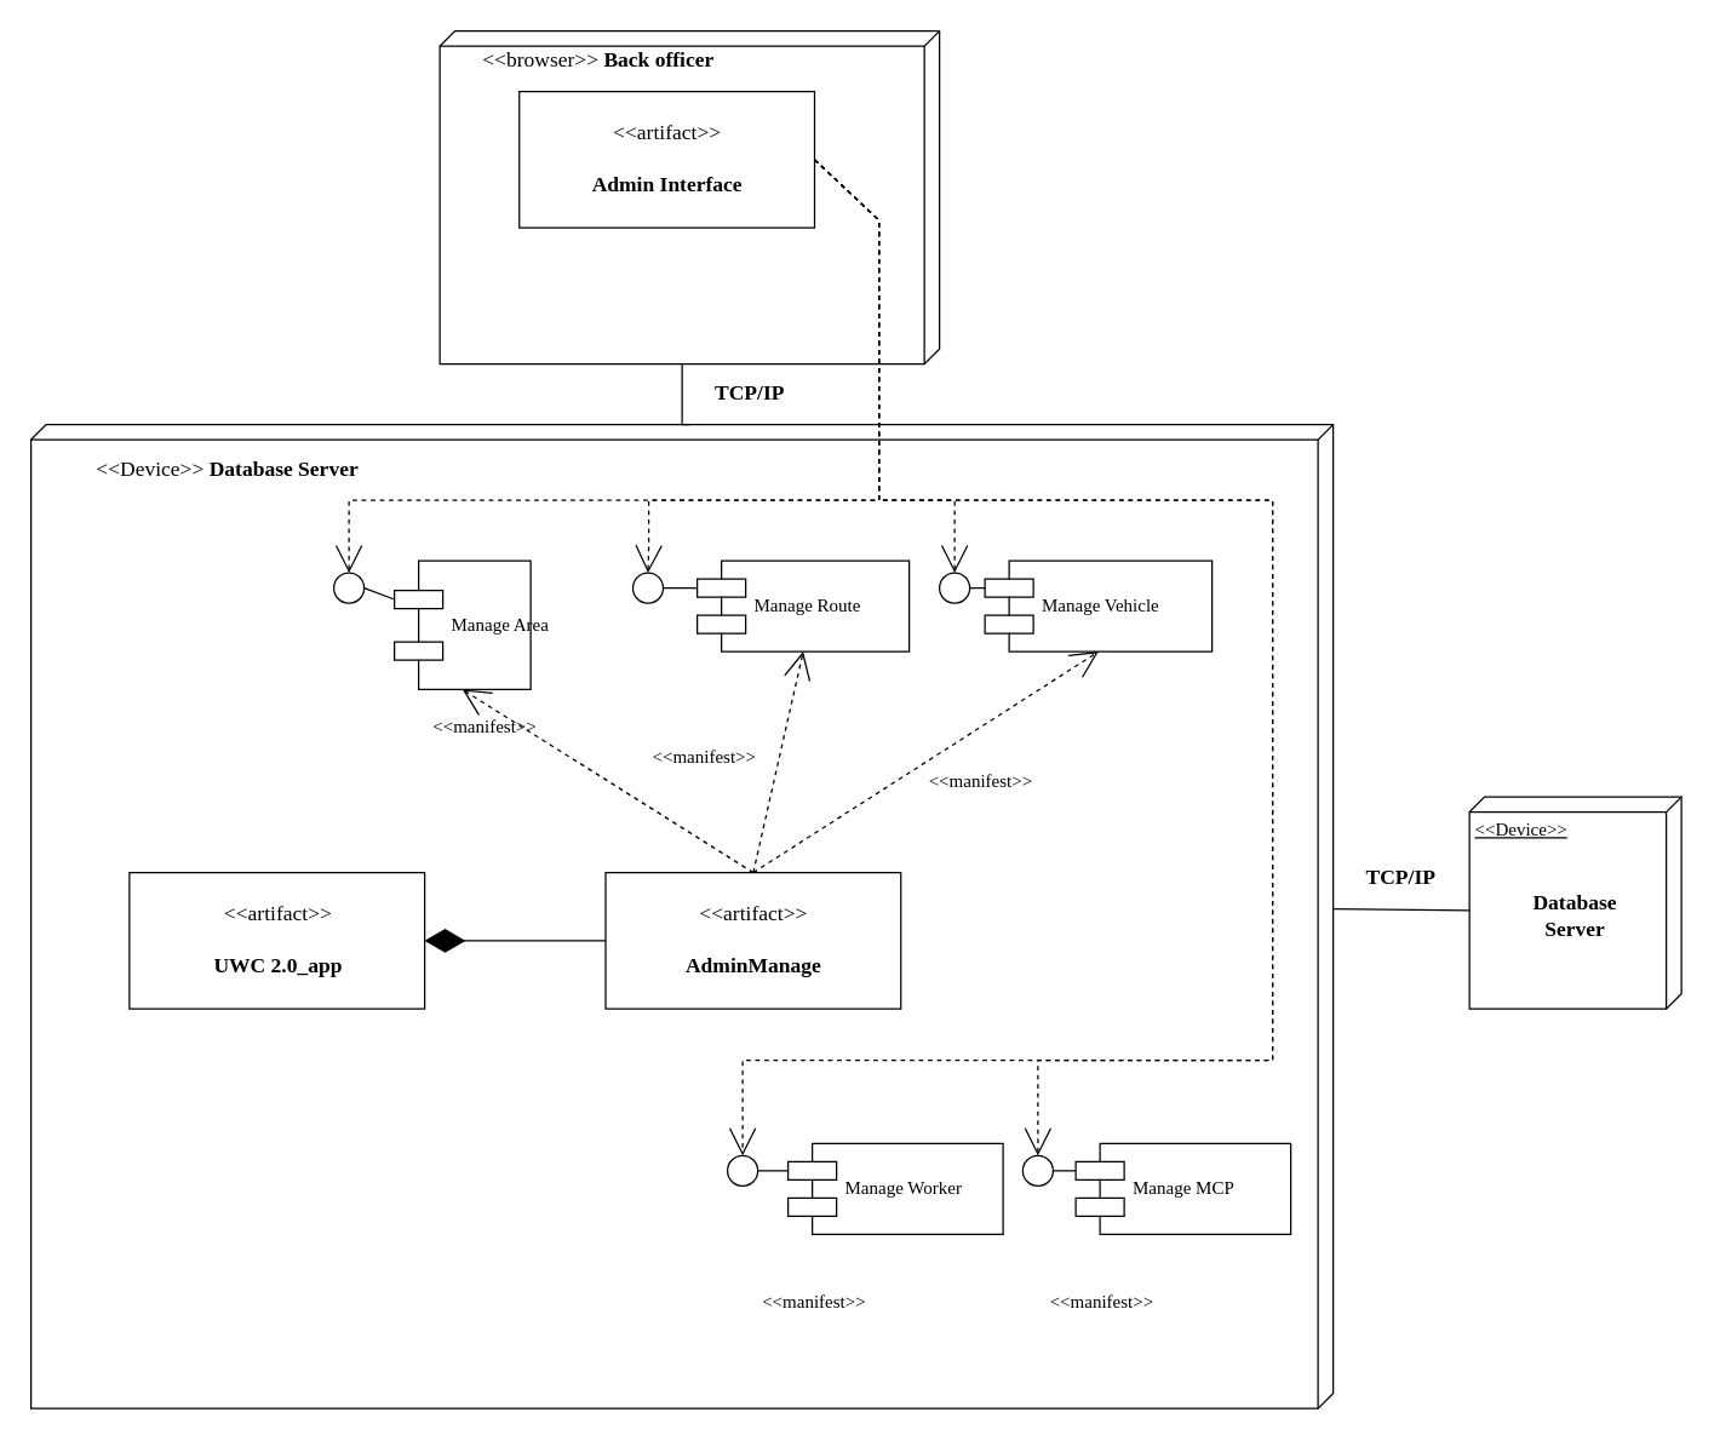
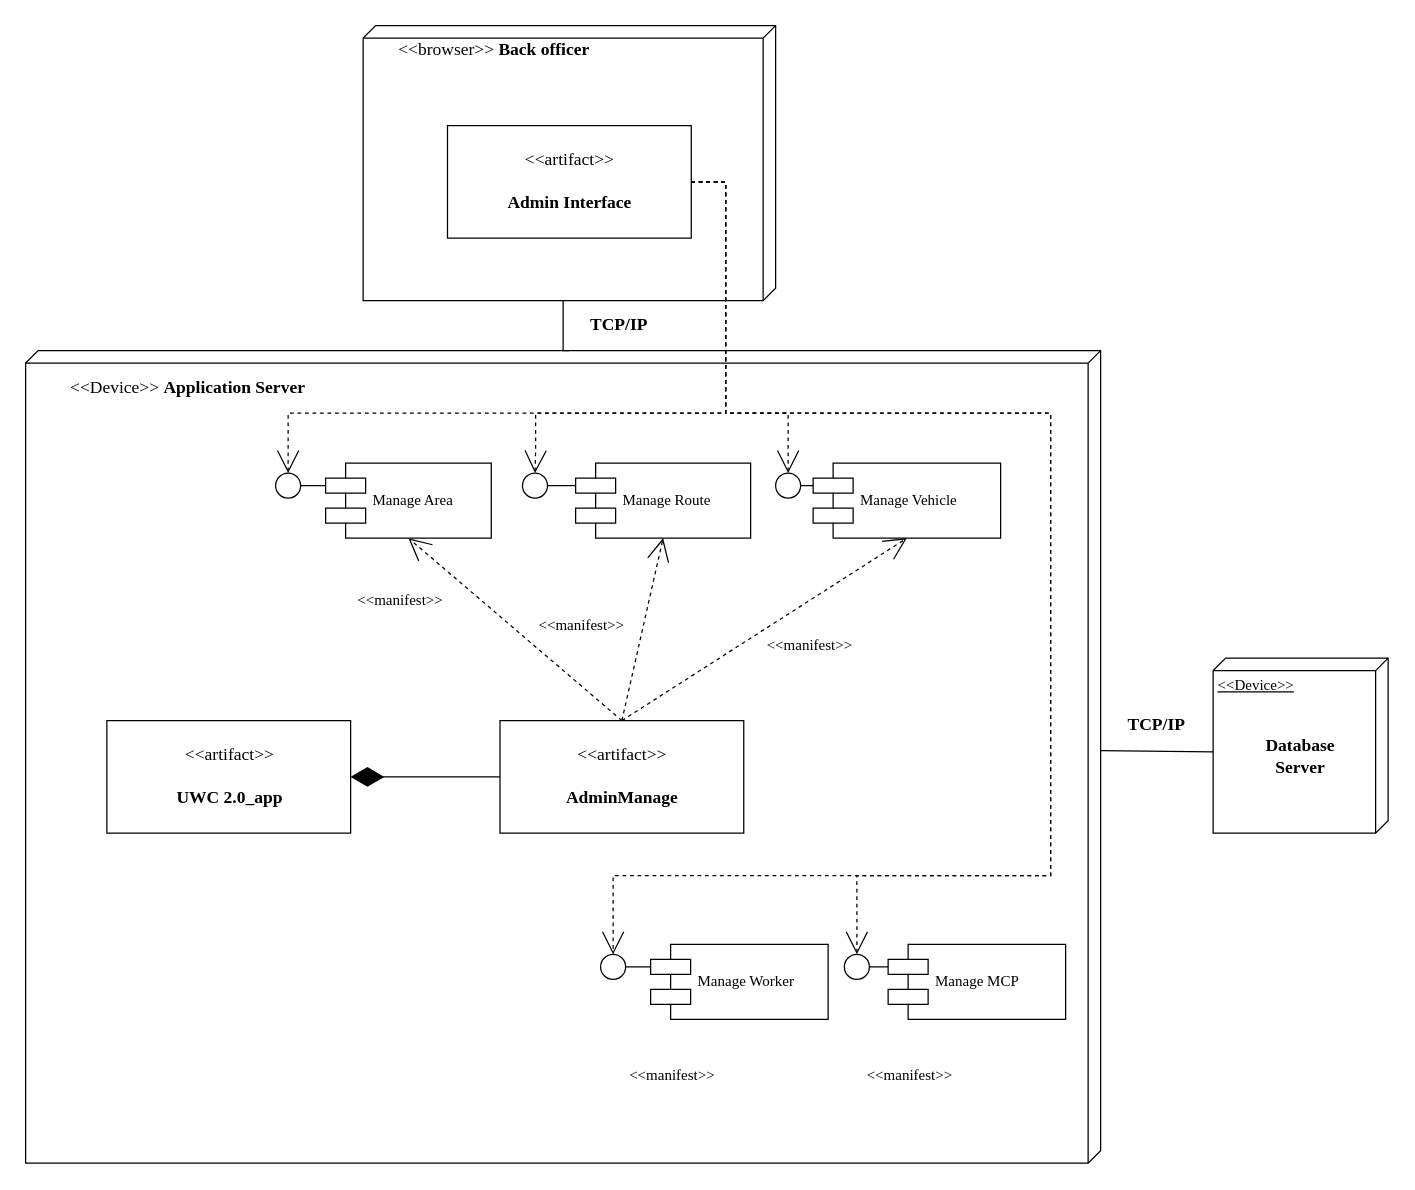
  <mxCell id="0" />
  <mxCell id="1" parent="0" />
  <mxCell id="2" value="" style="verticalAlign=top;align=left;spacingTop=8;spacingLeft=2;spacingRight=12;shape=cube;size=10;direction=south;fontStyle=4;html=1;rounded=0;shadow=0;comic=0;labelBackgroundColor=none;strokeWidth=1;fontFamily=Verdana;fontSize=12" parent="1" vertex="1"><mxGeometry x="20" y="280" width="860" height="650" as="geometry" /></mxCell>
  <mxCell id="3" value="&amp;lt;&amp;lt;Device&amp;gt;&amp;gt;" style="verticalAlign=top;align=left;spacingTop=8;spacingLeft=2;spacingRight=12;shape=cube;size=10;direction=south;fontStyle=4;html=1;rounded=0;shadow=0;comic=0;labelBackgroundColor=none;strokeWidth=1;fontFamily=Verdana;fontSize=12" parent="1" vertex="1"><mxGeometry x="970" y="526" width="140" height="140" as="geometry" /></mxCell>
  <mxCell id="4" value="" style="verticalAlign=top;align=left;spacingTop=8;spacingLeft=2;spacingRight=12;shape=cube;size=10;direction=south;fontStyle=4;html=1;rounded=0;shadow=0;comic=0;labelBackgroundColor=none;strokeWidth=1;fontFamily=Verdana;fontSize=12" parent="1" vertex="1"><mxGeometry x="290" y="20" width="330" height="220" as="geometry" /></mxCell>
  <mxCell id="5" value="Database Server" style="text;html=1;strokeColor=none;fillColor=none;align=center;verticalAlign=middle;whiteSpace=wrap;rounded=0;shadow=0;comic=0;fontFamily=Verdana;fontStyle=1;fontSize=14;" parent="1" vertex="1"><mxGeometry x="990" y="570" width="100" height="70" as="geometry" /></mxCell>
  <mxCell id="6" value="TCP/IP" style="text;html=1;strokeColor=none;fillColor=none;align=center;verticalAlign=middle;whiteSpace=wrap;rounded=0;shadow=0;comic=0;fontFamily=Verdana;fontSize=14;fontStyle=1" parent="1" vertex="1"><mxGeometry x="890" y="570" width="70" height="20" as="geometry" /></mxCell>
  <mxCell id="7" value="&lt;span style=&quot;font-weight: normal&quot;&gt;&amp;lt;&amp;lt;browser&amp;gt;&amp;gt;&lt;/span&gt; Back officer" style="text;html=1;strokeColor=none;fillColor=none;align=center;verticalAlign=middle;whiteSpace=wrap;rounded=0;shadow=0;comic=0;fontFamily=Verdana;fontSize=14;fontStyle=1" parent="1" vertex="1"><mxGeometry x="290" y="30" width="210" height="20" as="geometry" /></mxCell>
- <mxCell id="8" value="&amp;lt;&amp;lt;artifact&amp;gt;&amp;gt;&lt;br&gt;&lt;br&gt;&lt;b&gt;Admin Interface&lt;/b&gt;" style="text;html=1;align=center;verticalAlign=middle;dashed=0;fillColor=#ffffff;strokeColor=#000000;rounded=0;shadow=0;comic=0;fontFamily=Verdana;fontSize=14;fontColor=#000000;" parent="1" vertex="1"><mxGeometry x="342.5" y="60" width="195" height="90" as="geometry" /></mxCell>
+ <mxCell id="8" value="&amp;lt;&amp;lt;artifact&amp;gt;&amp;gt;&lt;br&gt;&lt;br&gt;&lt;b&gt;Admin Interface&lt;/b&gt;" style="text;html=1;align=center;verticalAlign=middle;dashed=0;fillColor=#ffffff;strokeColor=#000000;rounded=0;shadow=0;comic=0;fontFamily=Verdana;fontSize=14;fontColor=#000000;" parent="1" vertex="1"><mxGeometry x="357.5" y="100" width="195" height="90" as="geometry" /></mxCell>
  <mxCell id="9" value="TCP/IP" style="text;html=1;strokeColor=none;fillColor=none;align=center;verticalAlign=middle;whiteSpace=wrap;rounded=0;shadow=0;comic=0;fontFamily=Verdana;fontSize=14;fontStyle=1" parent="1" vertex="1"><mxGeometry x="460" y="250" width="70" height="20" as="geometry" /></mxCell>
  <mxCell id="10" style="edgeStyle=orthogonalEdgeStyle;rounded=0;html=1;labelBackgroundColor=none;startArrow=none;startFill=0;startSize=8;endArrow=none;endFill=0;endSize=16;fontFamily=Verdana;fontSize=12;entryX=0;entryY=0;entryDx=0;entryDy=425;entryPerimeter=0;exitX=0;exitY=0;exitDx=220;exitDy=170;exitPerimeter=0;" parent="1" source="4" target="2" edge="1"><mxGeometry relative="1" as="geometry"><Array as="points"><mxPoint x="450" y="260" /><mxPoint x="450" y="260" /></Array><mxPoint x="450" y="220" as="sourcePoint" /><mxPoint x="450" y="260" as="targetPoint" /></mxGeometry></mxCell>
  <mxCell id="11" value="" style="endArrow=none;html=1;fontFamily=Verdana;fontSize=14;fontColor=#000000;exitX=0;exitY=0;exitDx=320;exitDy=0;exitPerimeter=0;entryX=0;entryY=0;entryDx=75;entryDy=140;entryPerimeter=0;" parent="1" source="2" target="3" edge="1"><mxGeometry width="50" height="50" relative="1" as="geometry"><mxPoint x="875" y="600" as="sourcePoint" /><mxPoint x="970" y="601" as="targetPoint" /></mxGeometry></mxCell>
- <mxCell id="12" value="&lt;span style=&quot;font-weight: normal&quot;&gt;&amp;lt;&amp;lt;Device&amp;gt;&amp;gt;&lt;/span&gt;&amp;nbsp;Database Server" style="text;html=1;strokeColor=none;fillColor=none;align=center;verticalAlign=middle;whiteSpace=wrap;rounded=0;shadow=0;comic=0;fontFamily=Verdana;fontSize=14;fontStyle=1" parent="1" vertex="1"><mxGeometry x="20" y="300" width="260" height="20" as="geometry" /></mxCell>
+ <mxCell id="12" value="&lt;span style=&quot;font-weight: normal&quot;&gt;&amp;lt;&amp;lt;Device&amp;gt;&amp;gt;&lt;/span&gt;&amp;nbsp;Application Server" style="text;html=1;strokeColor=none;fillColor=none;align=center;verticalAlign=middle;whiteSpace=wrap;rounded=0;shadow=0;comic=0;fontFamily=Verdana;fontSize=14;fontStyle=1" parent="1" vertex="1"><mxGeometry x="20" y="300" width="260" height="20" as="geometry" /></mxCell>
  <mxCell id="13" value="Manage Route" style="shape=component;align=left;spacingLeft=36;rounded=0;shadow=0;comic=0;labelBackgroundColor=none;strokeWidth=1;fontFamily=Verdana;fontSize=12;html=1;" parent="1" vertex="1"><mxGeometry x="460" y="370" width="140" height="60" as="geometry" /></mxCell>
  <mxCell id="14" value="Manage Vehicle" style="shape=component;align=left;spacingLeft=36;rounded=0;shadow=0;comic=0;labelBackgroundColor=none;strokeWidth=1;fontFamily=Verdana;fontSize=12;html=1;" parent="1" vertex="1"><mxGeometry x="650" y="370" width="150" height="60" as="geometry" /></mxCell>
  <mxCell id="15" value="" style="ellipse;whiteSpace=wrap;html=1;rounded=0;shadow=0;comic=0;labelBackgroundColor=none;strokeWidth=1;fontFamily=Verdana;fontSize=12;align=center;" parent="1" vertex="1"><mxGeometry x="417.5" y="378" width="20" height="20" as="geometry" /></mxCell>
  <mxCell id="16" style="edgeStyle=none;rounded=0;html=1;dashed=1;labelBackgroundColor=none;startArrow=none;startFill=0;startSize=8;endArrow=open;endFill=0;endSize=16;fontFamily=Verdana;fontSize=12;exitX=1;exitY=0.5;exitDx=0;exitDy=0;entryX=0.5;entryY=0;entryDx=0;entryDy=0;" parent="1" source="8" target="15" edge="1"><mxGeometry relative="1" as="geometry"><mxPoint x="30" y="80" as="sourcePoint" /><mxPoint x="350" y="390" as="targetPoint" /><Array as="points"><mxPoint x="580" y="145" /><mxPoint x="580" y="260" /><mxPoint x="580" y="330" /><mxPoint x="428" y="330" /><mxPoint x="428" y="360" /></Array></mxGeometry></mxCell>
  <mxCell id="17" style="edgeStyle=none;rounded=0;html=1;dashed=1;labelBackgroundColor=none;startArrow=none;startFill=0;startSize=8;endArrow=open;endFill=0;endSize=16;fontFamily=Verdana;fontSize=12;exitX=1;exitY=0.5;exitDx=0;exitDy=0;entryX=0.5;entryY=0;entryDx=0;entryDy=0;" parent="1" source="8" target="18" edge="1"><mxGeometry relative="1" as="geometry"><mxPoint x="812.5" y="120" as="sourcePoint" /><mxPoint x="610.5" y="365" as="targetPoint" /><Array as="points"><mxPoint x="580" y="145" /><mxPoint x="580" y="180" /><mxPoint x="580" y="220" /><mxPoint x="580" y="330" /><mxPoint x="630" y="330" /></Array></mxGeometry></mxCell>
  <mxCell id="18" value="" style="ellipse;whiteSpace=wrap;html=1;rounded=0;shadow=0;comic=0;labelBackgroundColor=none;strokeWidth=1;fontFamily=Verdana;fontSize=12;align=center;" parent="1" vertex="1"><mxGeometry x="620" y="378" width="20" height="20" as="geometry" /></mxCell>
  <mxCell id="19" value="" style="endArrow=none;html=1;fontFamily=Verdana;fontSize=14;fontColor=#000000;exitX=1;exitY=0.5;exitDx=0;exitDy=0;entryX=0;entryY=0.3;entryDx=0;entryDy=0;" parent="1" source="15" target="13" edge="1"><mxGeometry width="50" height="50" relative="1" as="geometry"><mxPoint x="370" y="390" as="sourcePoint" /><mxPoint x="420" y="340" as="targetPoint" /></mxGeometry></mxCell>
  <mxCell id="20" value="" style="endArrow=none;html=1;fontFamily=Verdana;fontSize=14;fontColor=#000000;exitX=1;exitY=0.5;exitDx=0;exitDy=0;entryX=0;entryY=0.3;entryDx=0;entryDy=0;" parent="1" source="18" target="14" edge="1"><mxGeometry width="50" height="50" relative="1" as="geometry"><mxPoint x="370.5" y="398" as="sourcePoint" /><mxPoint x="410" y="398" as="targetPoint" /></mxGeometry></mxCell>
  <mxCell id="21" value="&amp;lt;&amp;lt;artifact&amp;gt;&amp;gt;&lt;br&gt;&lt;br&gt;&lt;b&gt;AdminManage&lt;/b&gt;" style="text;html=1;align=center;verticalAlign=middle;dashed=0;fillColor=#ffffff;strokeColor=#000000;rounded=0;shadow=0;comic=0;fontFamily=Verdana;fontSize=14;fontColor=#000000;" parent="1" vertex="1"><mxGeometry x="399.5" y="576" width="195" height="90" as="geometry" /></mxCell>
  <mxCell id="22" value="&amp;lt;&amp;lt;artifact&amp;gt;&amp;gt;&lt;br&gt;&lt;br&gt;&lt;b&gt;UWC 2.0_app&lt;/b&gt;" style="text;html=1;align=center;verticalAlign=middle;dashed=0;fillColor=#ffffff;strokeColor=#000000;rounded=0;shadow=0;comic=0;fontFamily=Verdana;fontSize=14;fontColor=#000000;" parent="1" vertex="1"><mxGeometry x="85" y="576" width="195" height="90" as="geometry" /></mxCell>
  <mxCell id="23" value="" style="endArrow=diamondThin;endFill=1;endSize=24;html=1;fontFamily=Verdana;fontSize=14;fontColor=#000000;entryX=1;entryY=0.5;entryDx=0;entryDy=0;exitX=0;exitY=0.5;exitDx=0;exitDy=0;" parent="1" source="21" target="22" edge="1"><mxGeometry width="160" relative="1" as="geometry"><mxPoint x="380" y="710" as="sourcePoint" /><mxPoint x="540" y="710" as="targetPoint" /></mxGeometry></mxCell>
  <mxCell id="24" style="edgeStyle=none;rounded=0;html=1;dashed=1;labelBackgroundColor=none;startArrow=none;startFill=0;startSize=8;endArrow=open;endFill=0;endSize=16;fontFamily=Verdana;fontSize=12;exitX=0.5;exitY=0;exitDx=0;exitDy=0;entryX=0.5;entryY=1;entryDx=0;entryDy=0;" parent="1" source="21" target="13" edge="1"><mxGeometry relative="1" as="geometry"><mxPoint x="30" y="80" as="sourcePoint" /><mxPoint x="210.014" y="89.474" as="targetPoint" /></mxGeometry></mxCell>
  <mxCell id="25" style="edgeStyle=none;rounded=0;html=1;dashed=1;labelBackgroundColor=none;startArrow=none;startFill=0;startSize=8;endArrow=open;endFill=0;endSize=16;fontFamily=Verdana;fontSize=12;exitX=0.5;exitY=0;exitDx=0;exitDy=0;entryX=0.5;entryY=1;entryDx=0;entryDy=0;" parent="1" source="21" target="14" edge="1"><mxGeometry relative="1" as="geometry"><mxPoint x="629" y="510" as="sourcePoint" /><mxPoint x="510" y="440" as="targetPoint" /></mxGeometry></mxCell>
  <mxCell id="26" value="&amp;lt;&amp;lt;manifest&amp;gt;&amp;gt;" style="text;html=1;strokeColor=none;fillColor=none;align=center;verticalAlign=middle;whiteSpace=wrap;rounded=0;shadow=0;comic=0;fontFamily=Verdana;fontSize=12;fontColor=#000000;" parent="1" vertex="1"><mxGeometry x="620" y="506" width="55" height="20" as="geometry" /></mxCell>
  <mxCell id="27" value="&amp;lt;&amp;lt;manifest&amp;gt;&amp;gt;" style="text;html=1;strokeColor=none;fillColor=none;align=center;verticalAlign=middle;whiteSpace=wrap;rounded=0;shadow=0;comic=0;fontFamily=Verdana;fontSize=12;fontColor=#000000;" parent="1" vertex="1"><mxGeometry x="430" y="490" width="70" height="20" as="geometry" /></mxCell>
- <mxCell id="28" value="Manage Area" style="shape=component;align=left;spacingLeft=36;rounded=0;shadow=0;comic=0;labelBackgroundColor=none;strokeWidth=1;fontFamily=Verdana;fontSize=12;html=1;" parent="1" vertex="1"><mxGeometry x="260" y="370" width="90" height="85" as="geometry" /></mxCell>
+ <mxCell id="28" value="Manage Area" style="shape=component;align=left;spacingLeft=36;rounded=0;shadow=0;comic=0;labelBackgroundColor=none;strokeWidth=1;fontFamily=Verdana;fontSize=12;html=1;" parent="1" vertex="1"><mxGeometry x="260" y="370" width="132.5" height="60" as="geometry" /></mxCell>
  <mxCell id="29" style="edgeStyle=none;rounded=0;html=1;dashed=1;labelBackgroundColor=none;startArrow=none;startFill=0;startSize=8;endArrow=open;endFill=0;endSize=16;fontFamily=Verdana;fontSize=12;exitX=1;exitY=0.5;exitDx=0;exitDy=0;entryX=0.5;entryY=0;entryDx=0;entryDy=0;" parent="1" source="8" target="30" edge="1"><mxGeometry relative="1" as="geometry"><mxPoint x="106.25" y="7" as="sourcePoint" /><mxPoint x="223.75" y="240" as="targetPoint" /><Array as="points"><mxPoint x="580" y="145" /><mxPoint x="580" y="330" /><mxPoint x="400" y="330" /><mxPoint x="230" y="330" /></Array></mxGeometry></mxCell>
  <mxCell id="30" value="" style="ellipse;whiteSpace=wrap;html=1;rounded=0;shadow=0;comic=0;labelBackgroundColor=none;strokeWidth=1;fontFamily=Verdana;fontSize=12;align=center;" parent="1" vertex="1"><mxGeometry x="220" y="378" width="20" height="20" as="geometry" /></mxCell>
  <mxCell id="31" value="" style="endArrow=none;html=1;fontFamily=Verdana;fontSize=14;fontColor=#000000;exitX=1;exitY=0.5;exitDx=0;exitDy=0;entryX=0;entryY=0.3;entryDx=0;entryDy=0;" parent="1" source="30" target="28" edge="1"><mxGeometry width="50" height="50" relative="1" as="geometry"><mxPoint x="447.5" y="398" as="sourcePoint" /><mxPoint x="507.5" y="398" as="targetPoint" /></mxGeometry></mxCell>
  <mxCell id="32" style="edgeStyle=none;rounded=0;html=1;dashed=1;labelBackgroundColor=none;startArrow=none;startFill=0;startSize=8;endArrow=open;endFill=0;endSize=16;fontFamily=Verdana;fontSize=12;exitX=0.5;exitY=0;exitDx=0;exitDy=0;entryX=0.5;entryY=1;entryDx=0;entryDy=0;" parent="1" source="21" target="28" edge="1"><mxGeometry relative="1" as="geometry"><mxPoint x="577.5" y="510" as="sourcePoint" /><mxPoint x="775" y="440" as="targetPoint" /></mxGeometry></mxCell>
  <mxCell id="33" value="&amp;lt;&amp;lt;manifest&amp;gt;&amp;gt;" style="text;html=1;strokeColor=none;fillColor=none;align=center;verticalAlign=middle;whiteSpace=wrap;rounded=0;shadow=0;comic=0;fontFamily=Verdana;fontSize=12;fontColor=#000000;" parent="1" vertex="1"><mxGeometry x="270" y="470" width="100" height="20" as="geometry" /></mxCell>
  <mxCell id="34" value="Manage Worker&amp;nbsp;" style="shape=component;align=left;spacingLeft=36;rounded=0;shadow=0;comic=0;labelBackgroundColor=none;strokeWidth=1;fontFamily=Verdana;fontSize=12;html=1;" parent="1" vertex="1"><mxGeometry x="520" y="755" width="142" height="60" as="geometry" /></mxCell>
  <mxCell id="35" value="" style="ellipse;whiteSpace=wrap;html=1;rounded=0;shadow=0;comic=0;labelBackgroundColor=none;strokeWidth=1;fontFamily=Verdana;fontSize=12;align=center;" parent="1" vertex="1"><mxGeometry x="480" y="763" width="20" height="20" as="geometry" /></mxCell>
  <mxCell id="36" value="" style="endArrow=none;html=1;fontFamily=Verdana;fontSize=14;fontColor=#000000;exitX=0;exitY=0.3;exitDx=0;exitDy=0;entryX=1;entryY=0.5;entryDx=0;entryDy=0;" parent="1" source="34" target="35" edge="1"><mxGeometry width="50" height="50" relative="1" as="geometry"><mxPoint x="550" y="413" as="sourcePoint" /><mxPoint x="560" y="413" as="targetPoint" /></mxGeometry></mxCell>
  <mxCell id="37" style="edgeStyle=none;rounded=0;html=1;dashed=1;labelBackgroundColor=none;startArrow=none;startFill=0;startSize=8;endArrow=open;endFill=0;endSize=16;fontFamily=Verdana;fontSize=12;exitX=1;exitY=0.5;exitDx=0;exitDy=0;entryX=0.5;entryY=0;entryDx=0;entryDy=0;" parent="1" source="8" target="35" edge="1"><mxGeometry relative="1" as="geometry"><mxPoint x="562.5" y="155" as="sourcePoint" /><mxPoint x="640" y="388" as="targetPoint" /><Array as="points"><mxPoint x="580" y="145" /><mxPoint x="580" y="330" /><mxPoint x="840" y="330" /><mxPoint x="840" y="460" /><mxPoint x="840" y="660" /><mxPoint x="840" y="700" /><mxPoint x="750" y="700" /><mxPoint x="490" y="700" /></Array></mxGeometry></mxCell>
  <mxCell id="38" value="&amp;lt;&amp;lt;manifest&amp;gt;&amp;gt;" style="text;html=1;strokeColor=none;fillColor=none;align=center;verticalAlign=middle;whiteSpace=wrap;rounded=0;shadow=0;comic=0;fontFamily=Verdana;fontSize=12;fontColor=#000000;" parent="1" vertex="1"><mxGeometry x="510" y="850" width="55" height="20" as="geometry" /></mxCell>
  <mxCell id="39" value="Manage MCP&amp;nbsp;" style="shape=component;align=left;spacingLeft=36;rounded=0;shadow=0;comic=0;labelBackgroundColor=none;strokeWidth=1;fontFamily=Verdana;fontSize=12;html=1;" vertex="1" parent="1"><mxGeometry x="710" y="755" width="142" height="60" as="geometry" /></mxCell>
  <mxCell id="40" value="" style="ellipse;whiteSpace=wrap;html=1;rounded=0;shadow=0;comic=0;labelBackgroundColor=none;strokeWidth=1;fontFamily=Verdana;fontSize=12;align=center;" vertex="1" parent="1"><mxGeometry x="675" y="763" width="20" height="20" as="geometry" /></mxCell>
  <mxCell id="41" value="" style="endArrow=none;html=1;fontFamily=Verdana;fontSize=14;fontColor=#000000;exitX=0;exitY=0.3;exitDx=0;exitDy=0;entryX=1;entryY=0.5;entryDx=0;entryDy=0;" edge="1" parent="1" source="39" target="40"><mxGeometry width="50" height="50" relative="1" as="geometry"><mxPoint x="530" y="783" as="sourcePoint" /><mxPoint x="510" y="783" as="targetPoint" /></mxGeometry></mxCell>
  <mxCell id="42" style="edgeStyle=none;rounded=0;html=1;dashed=1;labelBackgroundColor=none;startArrow=none;startFill=0;startSize=8;endArrow=open;endFill=0;endSize=16;fontFamily=Verdana;fontSize=12;exitX=1;exitY=0.5;exitDx=0;exitDy=0;entryX=0.5;entryY=0;entryDx=0;entryDy=0;" edge="1" parent="1" source="8" target="40"><mxGeometry relative="1" as="geometry"><mxPoint x="562.5" y="155" as="sourcePoint" /><mxPoint x="500" y="773" as="targetPoint" /><Array as="points"><mxPoint x="580" y="145" /><mxPoint x="580" y="330" /><mxPoint x="840" y="330" /><mxPoint x="840" y="470" /><mxPoint x="840" y="700" /><mxPoint x="760" y="700" /><mxPoint x="685" y="700" /></Array></mxGeometry></mxCell>
  <mxCell id="43" value="&amp;lt;&amp;lt;manifest&amp;gt;&amp;gt;" style="text;html=1;strokeColor=none;fillColor=none;align=center;verticalAlign=middle;whiteSpace=wrap;rounded=0;shadow=0;comic=0;fontFamily=Verdana;fontSize=12;fontColor=#000000;" vertex="1" parent="1"><mxGeometry x="700" y="850" width="55" height="20" as="geometry" /></mxCell>
